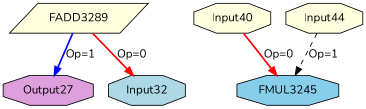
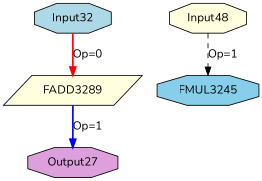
  digraph {
    fontname=Nunito
    node [fillcolor=lightyellow fontname=Nunito offset="0, 0" opcode=Input shape=octagon style=filled]
    edge [color=red fontname=Nunito operand=0 style=bold]
    Output27 [fillcolor=plum opcode=Output pattern="0, 3, 4, 3, 4, 2" ref_name=arg2]
    Input32 [fillcolor=lightblue pattern="0, 3, 4, 3, 4, 2" ref_name=arg2]
    FADD3289 [opcode=FADD32 shape=parallelogram offset=""]
-   Input40 [pattern="4, 3, -8, 3, 4, 2" ref_name=arg]
    FMUL3245 [fillcolor=skyblue opcode=FMUL32 offset=""]
-   Input44 [pattern="12, 3, -20, 3, -32, 2" ref_name=arg1]
-   FADD3289 -> Input32 [label="Op=0"]
+   Input44 [pattern="12, 3, -20, 3, -32, 2" ref_name=arg1 label=Input48]
+   Input32 -> FADD3289 [label="Op=0"]
    FADD3289 -> Output27 [color=blue label="Op=1"]
-   Input40 -> FMUL3245 [label="Op=0"]
    Input44 -> FMUL3245 [color=black label="Op=1" operand=1 style=dashed]
  }
